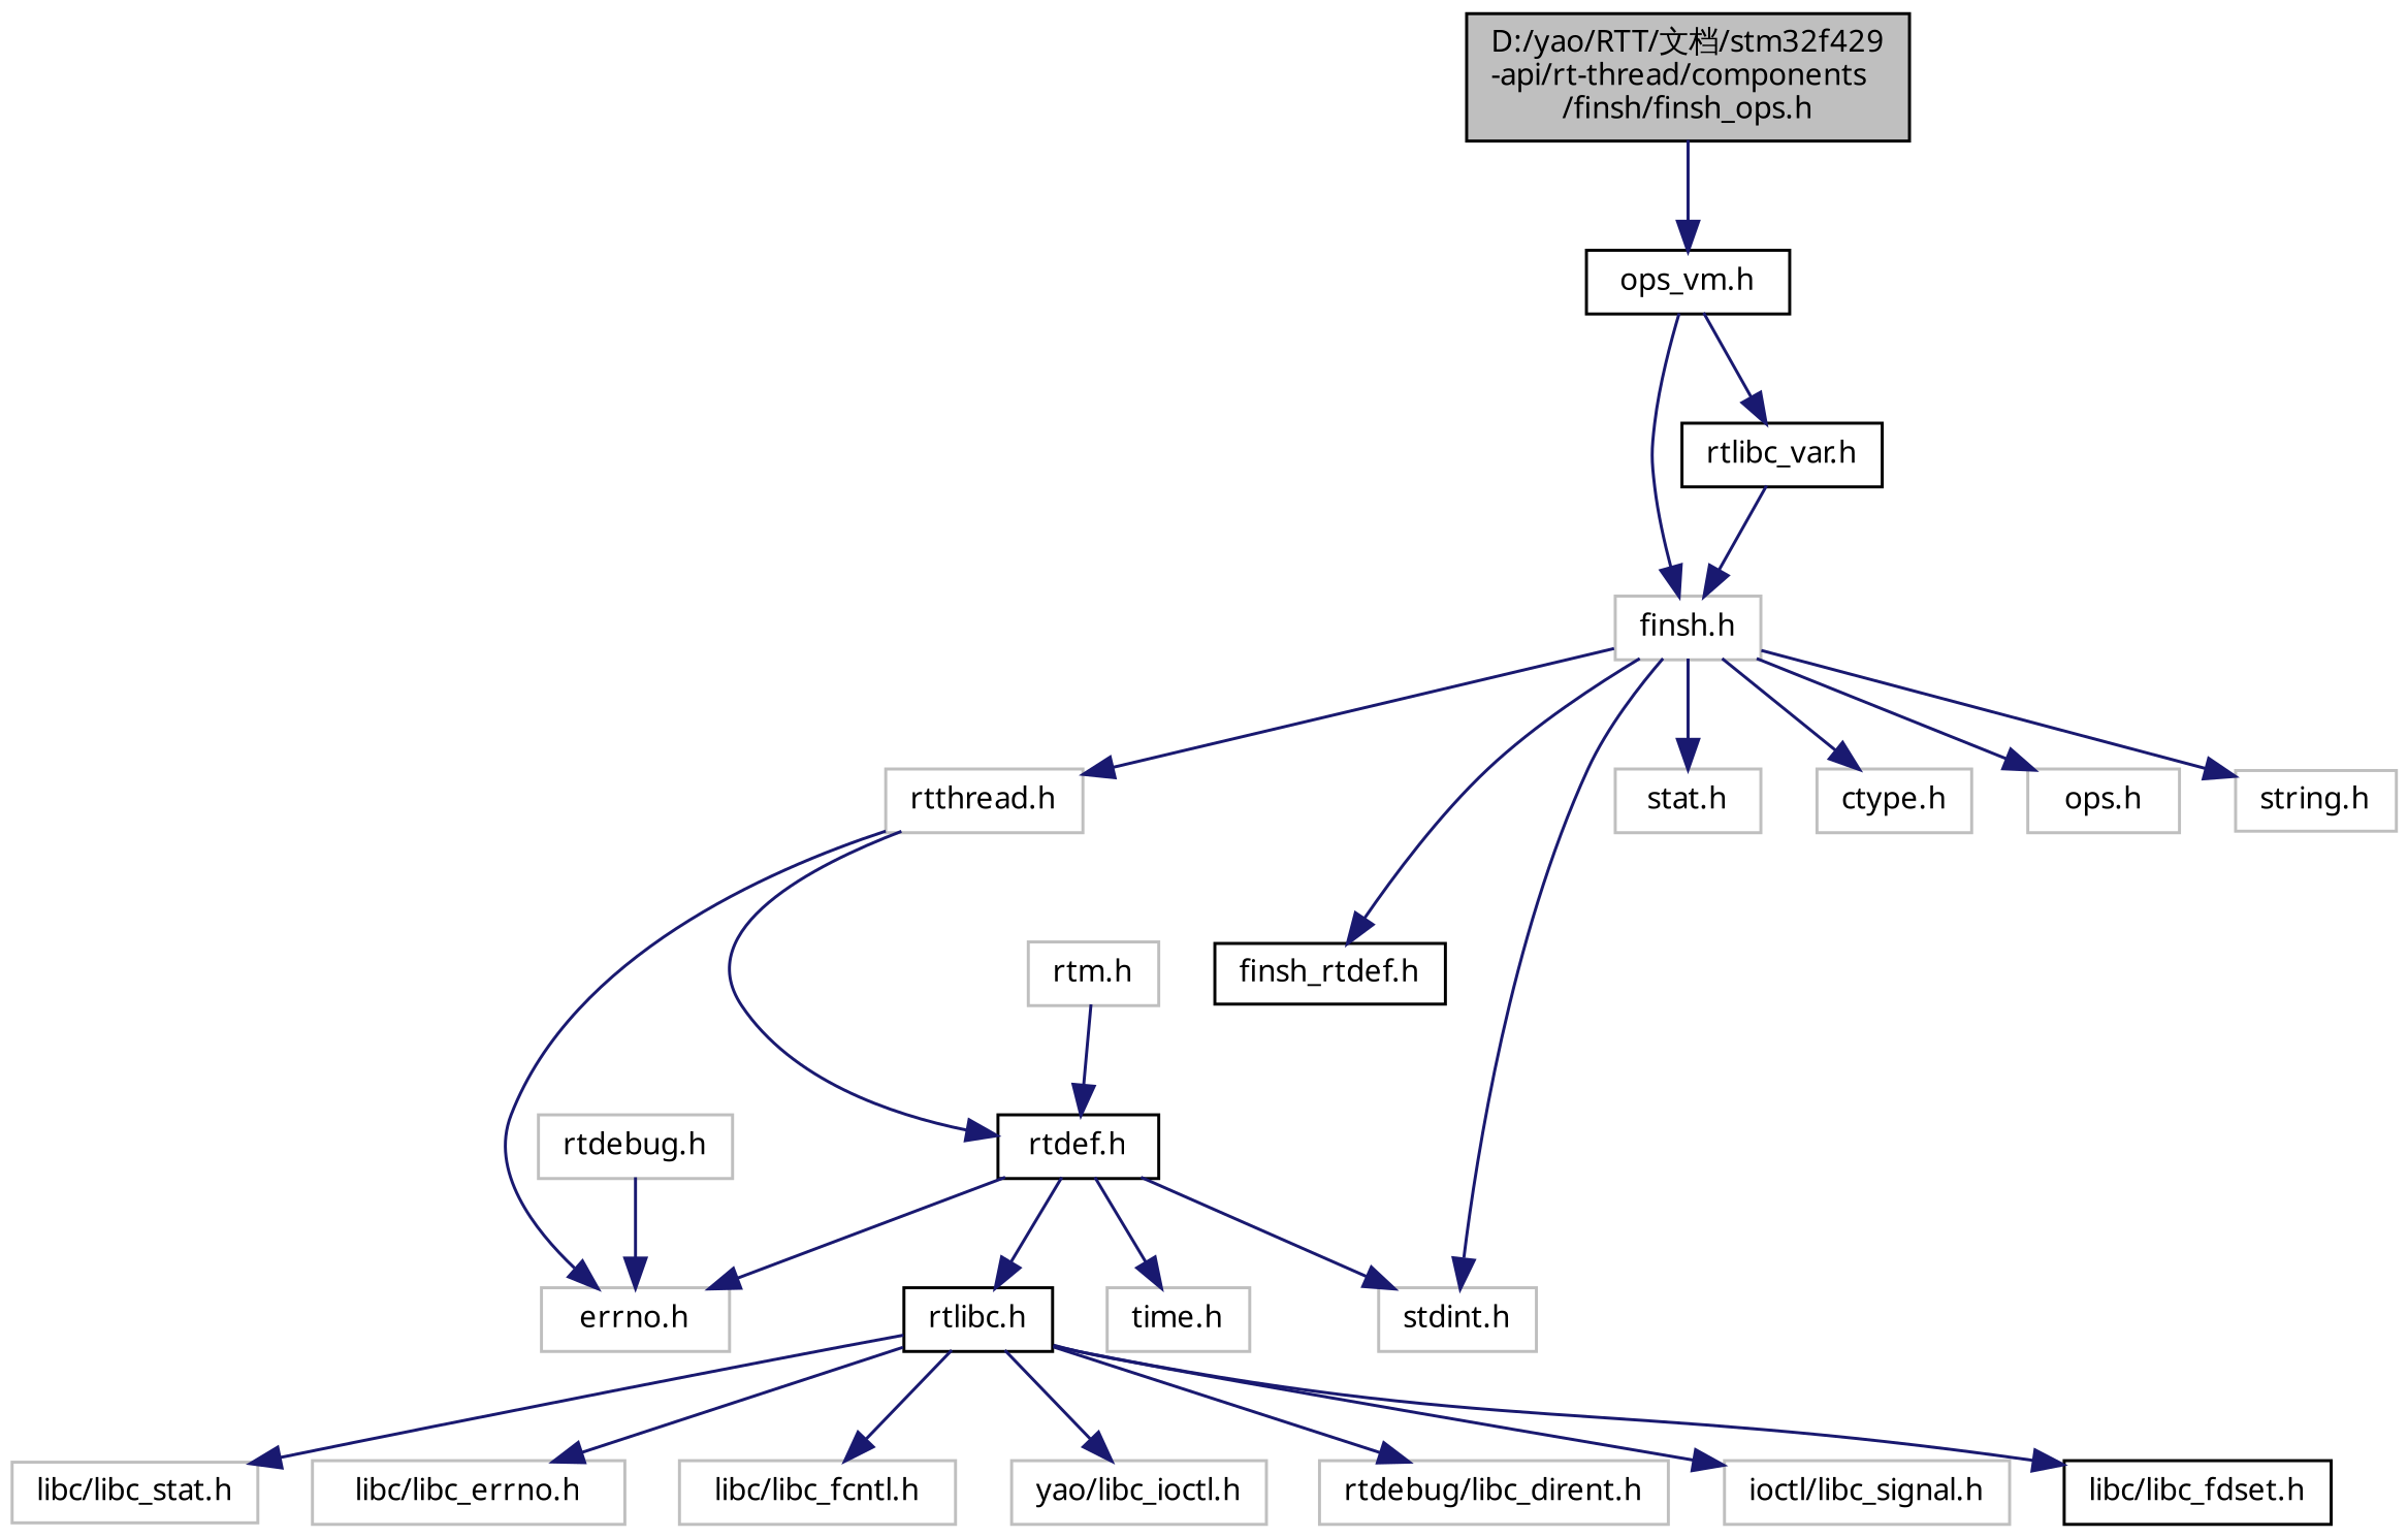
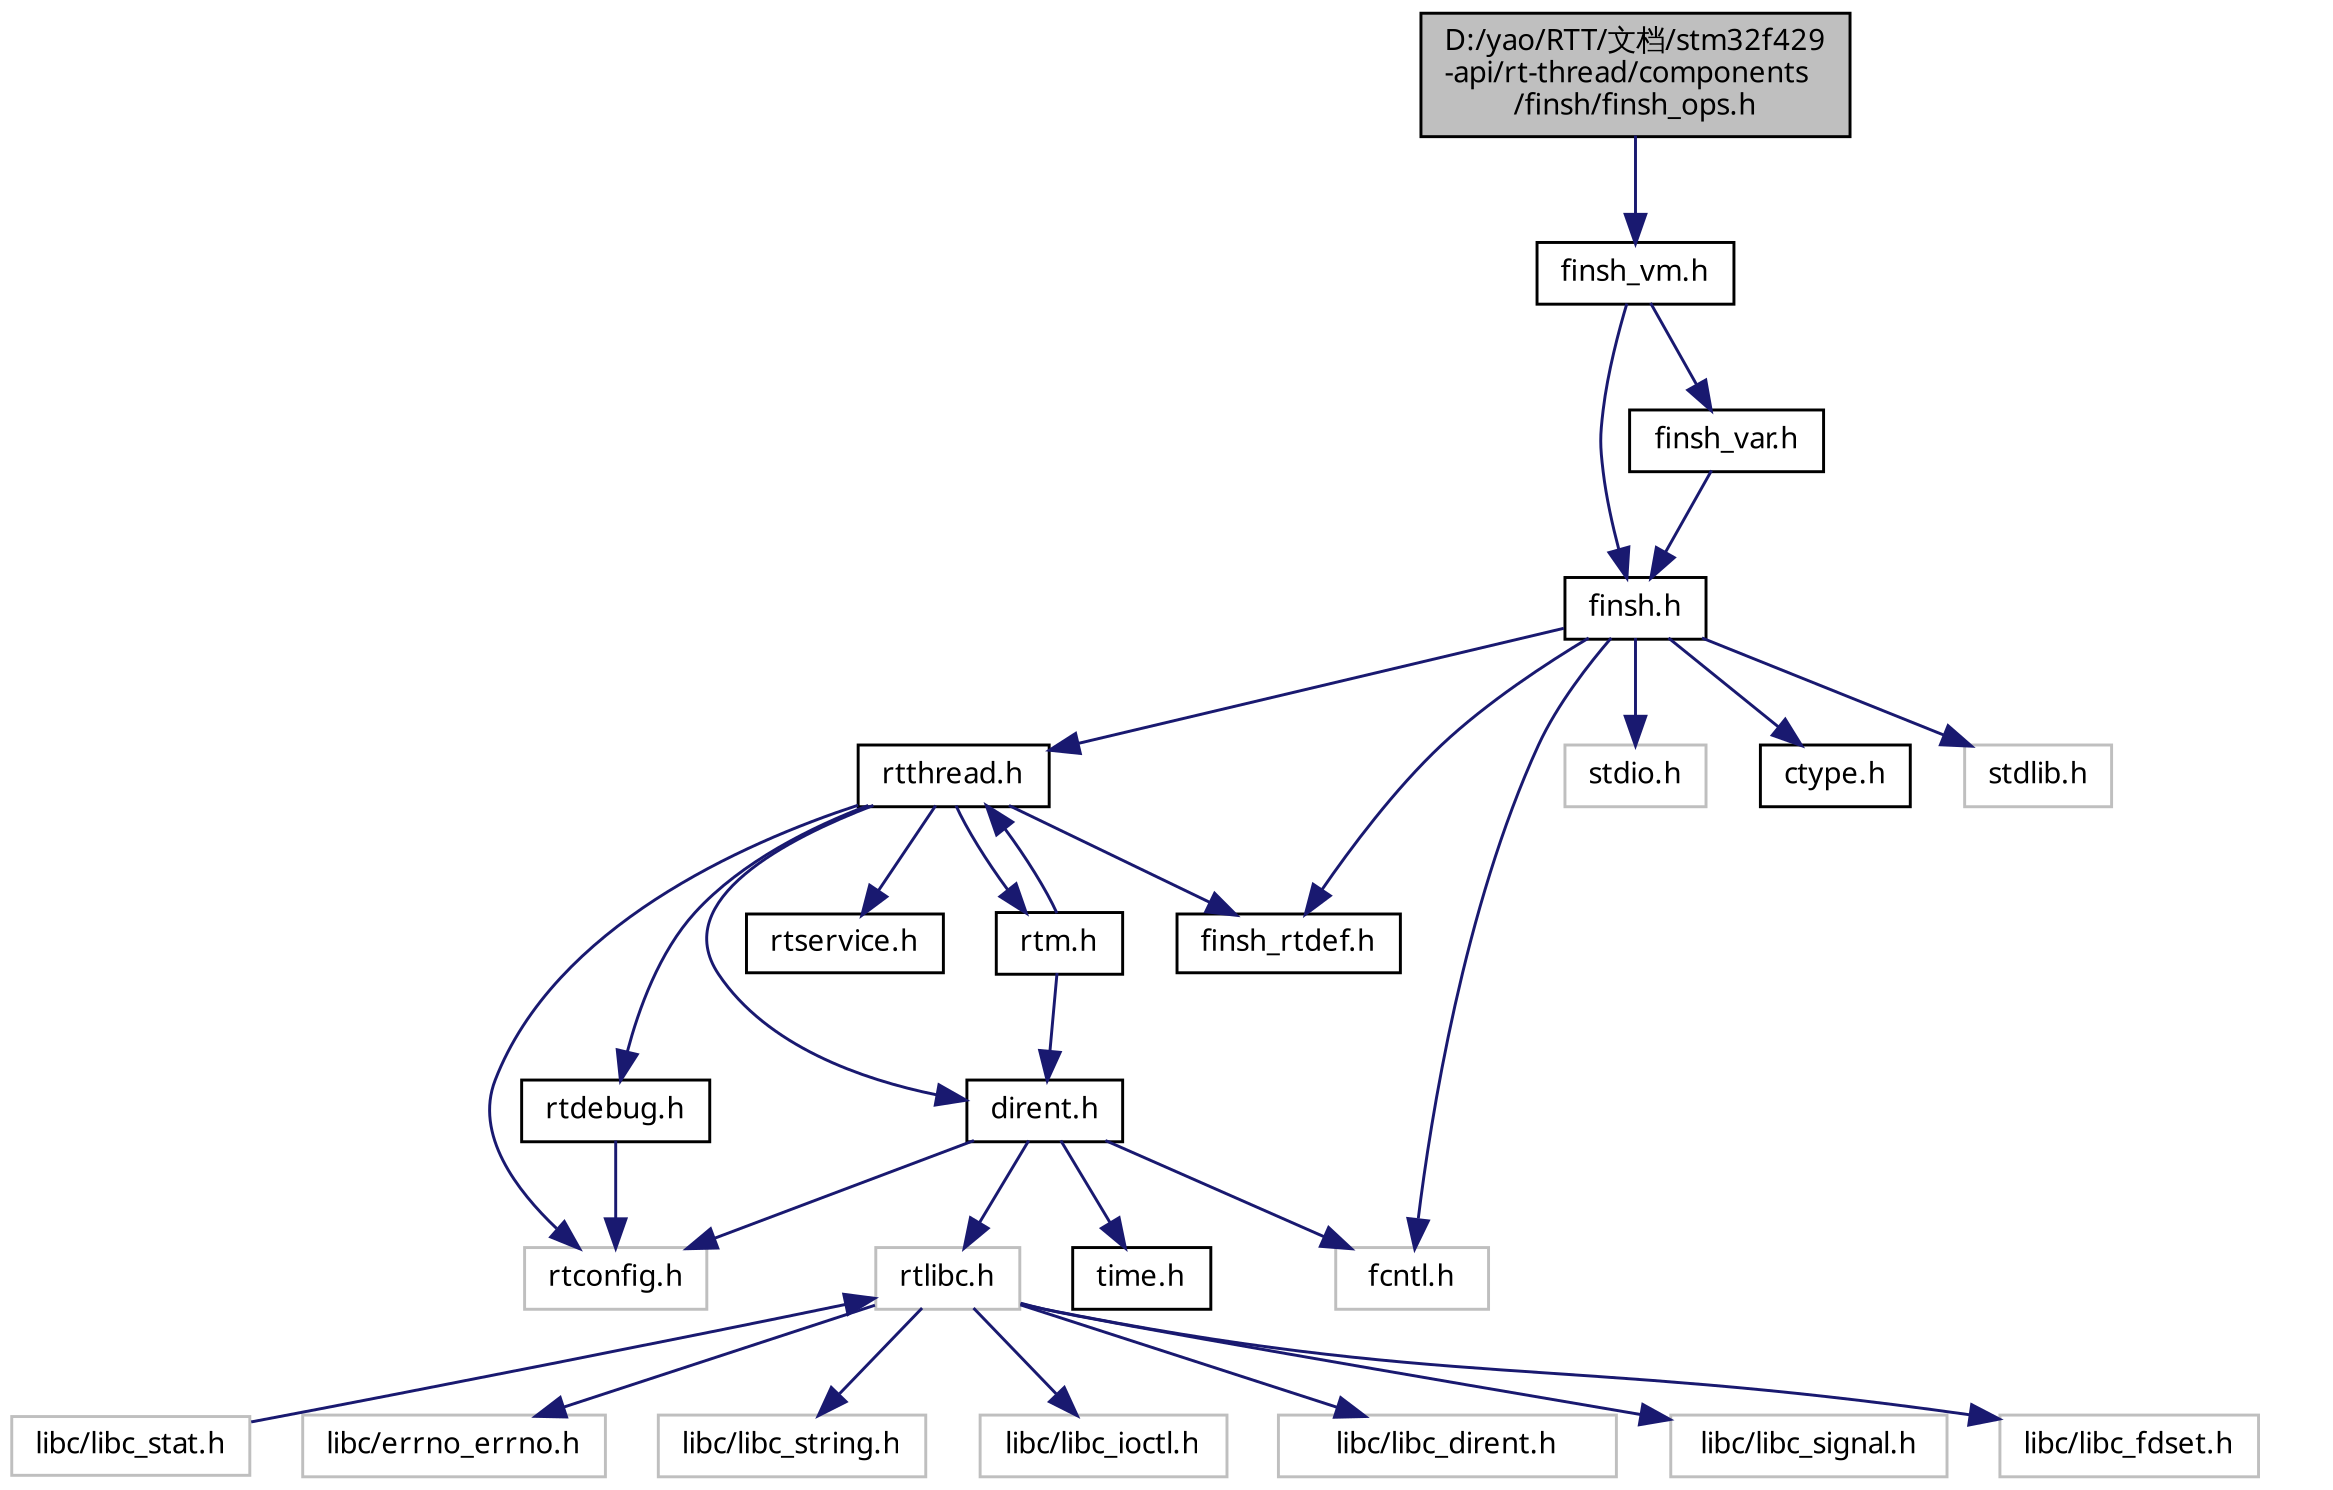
  digraph {
    node [color=grey75 fillcolor=white fontname="FreeSans.ttf" fontsize=10 shape=record style=filled]
    edge [color=midnightblue fontname="FreeSans.ttf" fontsize=10 labelfontname="FreeSans.ttf" labelfontsize=10 style=solid]
    n1 [color=black fillcolor=grey75 fontcolor=black height=0.2 label="D:/yao/RTT/文档/stm32f429\l-api/rt-thread/components\l/finsh/finsh_ops.h" width=0.4]
-   n2 [color=black height=0.2 label="ops_vm.h" width=0.4]
-   n3 [height=0.2 label="finsh.h" width=0.4]
-   n4 [color=black height=0.2 label="rtlibc_var.h" width=0.4]
-   n5 [height=0.2 label="rtthread.h" width=0.4]
-   n6 [height=0.2 label="stdint.h" width=0.4]
+   n2 [color=black height=0.2 label="finsh_vm.h" width=0.4]
+   n3 [color=black height=0.2 label="finsh.h" width=0.4]
+   n4 [color=black height=0.2 label="finsh_var.h" width=0.4]
+   n5 [color=black height=0.2 label="rtthread.h" width=0.4]
+   n6 [height=0.2 label="fcntl.h" width=0.4]
    n7 [color=black height=0.2 label="finsh_rtdef.h" width=0.4]
-   n8 [height=0.2 label="stat.h" width=0.4]
-   n9 [height=0.2 label="ctype.h" width=0.4]
-   n10 [height=0.2 label="ops.h" width=0.4]
-   n11 [height=0.2 label="string.h" width=0.4]
-   n12 [height=0.2 label="errno.h" width=0.4]
-   n13 [height=0.2 label="rtdebug.h" width=0.4]
-   n14 [color=black height=0.2 label="rtdef.h" width=0.4]
-   n16 [height=0.2 label="rtm.h" width=0.4]
-   n17 [color=black height=0.2 label="rtlibc.h" width=0.4]
-   n18 [height=0.2 label="time.h" width=0.4]
+   n8 [height=0.2 label="stdio.h" width=0.4]
+   n9 [color=black height=0.2 label="ctype.h" width=0.4]
+   n10 [height=0.2 label="stdlib.h" width=0.4]
+   n12 [height=0.2 label="rtconfig.h" width=0.4]
+   n13 [color=black height=0.2 label="rtdebug.h" width=0.4]
+   n14 [color=black height=0.2 label="dirent.h" width=0.4]
+   n15 [color=black height=0.2 label="rtservice.h" width=0.4]
+   n16 [color=black height=0.2 label="rtm.h" width=0.4]
+   n17 [height=0.2 label="rtlibc.h" width=0.4]
+   n18 [color=black height=0.2 label="time.h" width=0.4]
    n19 [height=0.2 label="libc/libc_stat.h" width=0.4]
-   n20 [height=0.2 label="libc/libc_errno.h" width=0.4]
-   n21 [height=0.2 label="libc/libc_fcntl.h" width=0.4]
-   n22 [height=0.2 label="yao/libc_ioctl.h" width=0.4]
-   n23 [height=0.2 label="rtdebug/libc_dirent.h" width=0.4]
-   n24 [height=0.2 label="ioctl/libc_signal.h" width=0.4]
-   n25 [color=black height=0.2 label="libc/libc_fdset.h" width=0.4]
+   n20 [height=0.2 label="libc/errno_errno.h" width=0.4]
+   n21 [height=0.2 label="libc/libc_string.h" width=0.4]
+   n22 [height=0.2 label="libc/libc_ioctl.h" width=0.4]
+   n23 [height=0.2 label="libc/libc_dirent.h" width=0.4]
+   n24 [height=0.2 label="libc/libc_signal.h" width=0.4]
+   n25 [height=0.2 label="libc/libc_fdset.h" width=0.4]
    n1 -> n2
    n2 -> n3
    n2 -> n4
    n3 -> n5
    n3 -> n6
    n3 -> n7
    n3 -> n8
    n3 -> n9
    n3 -> n10
-   n3 -> n11
    n4 -> n3
+   n5 -> n7
    n5 -> n12
+   n5 -> n13
    n5 -> n14
+   n5 -> n15
+   n5 -> n16
    n13 -> n12
    n14 -> n6
    n14 -> n12
    n14 -> n17
    n14 -> n18
+   n16 -> n5
    n16 -> n14
-   n17 -> n19
+   n19 -> n17
    n17 -> n20
    n17 -> n21
    n17 -> n22
    n17 -> n23
    n17 -> n24
    n17 -> n25
  }
